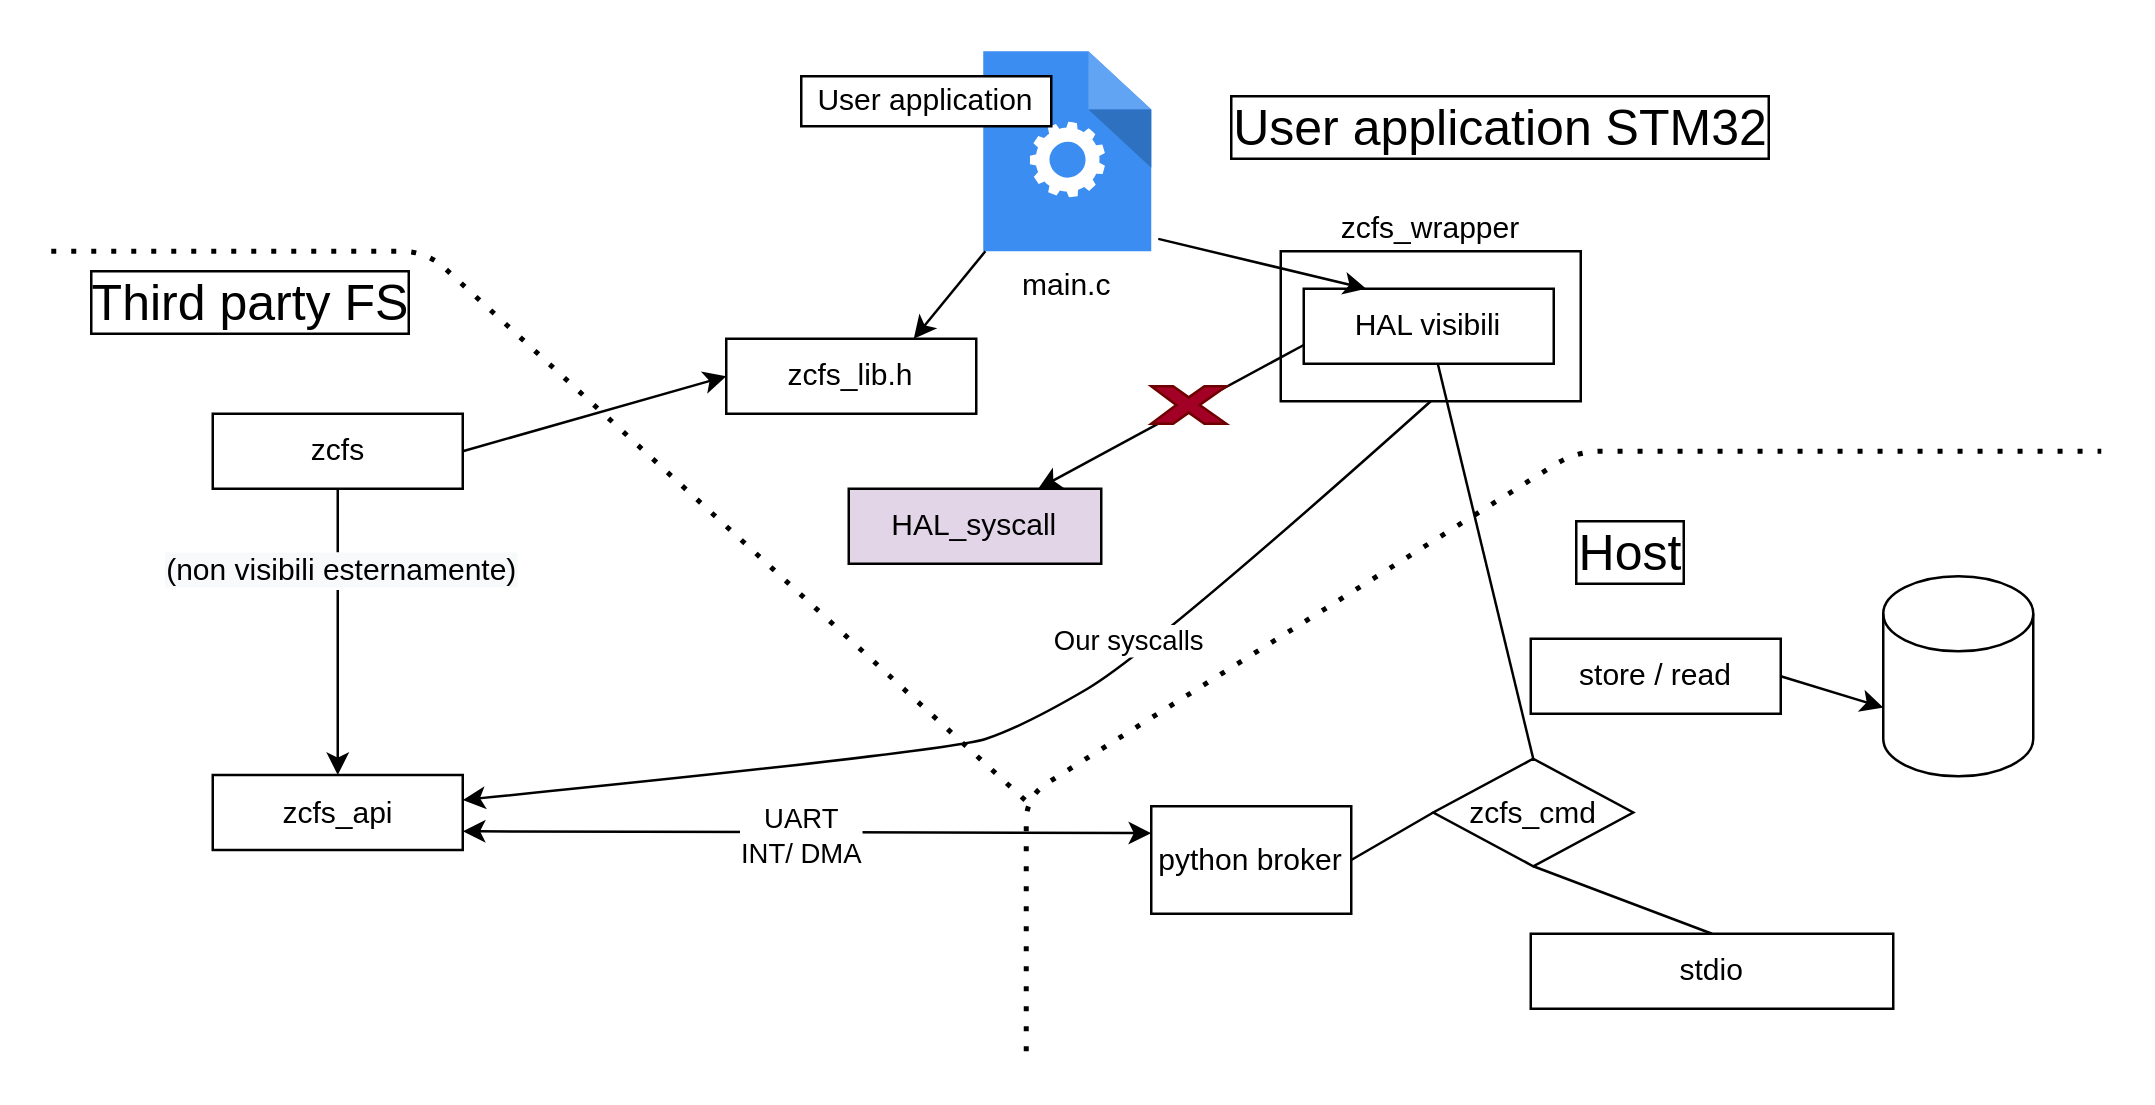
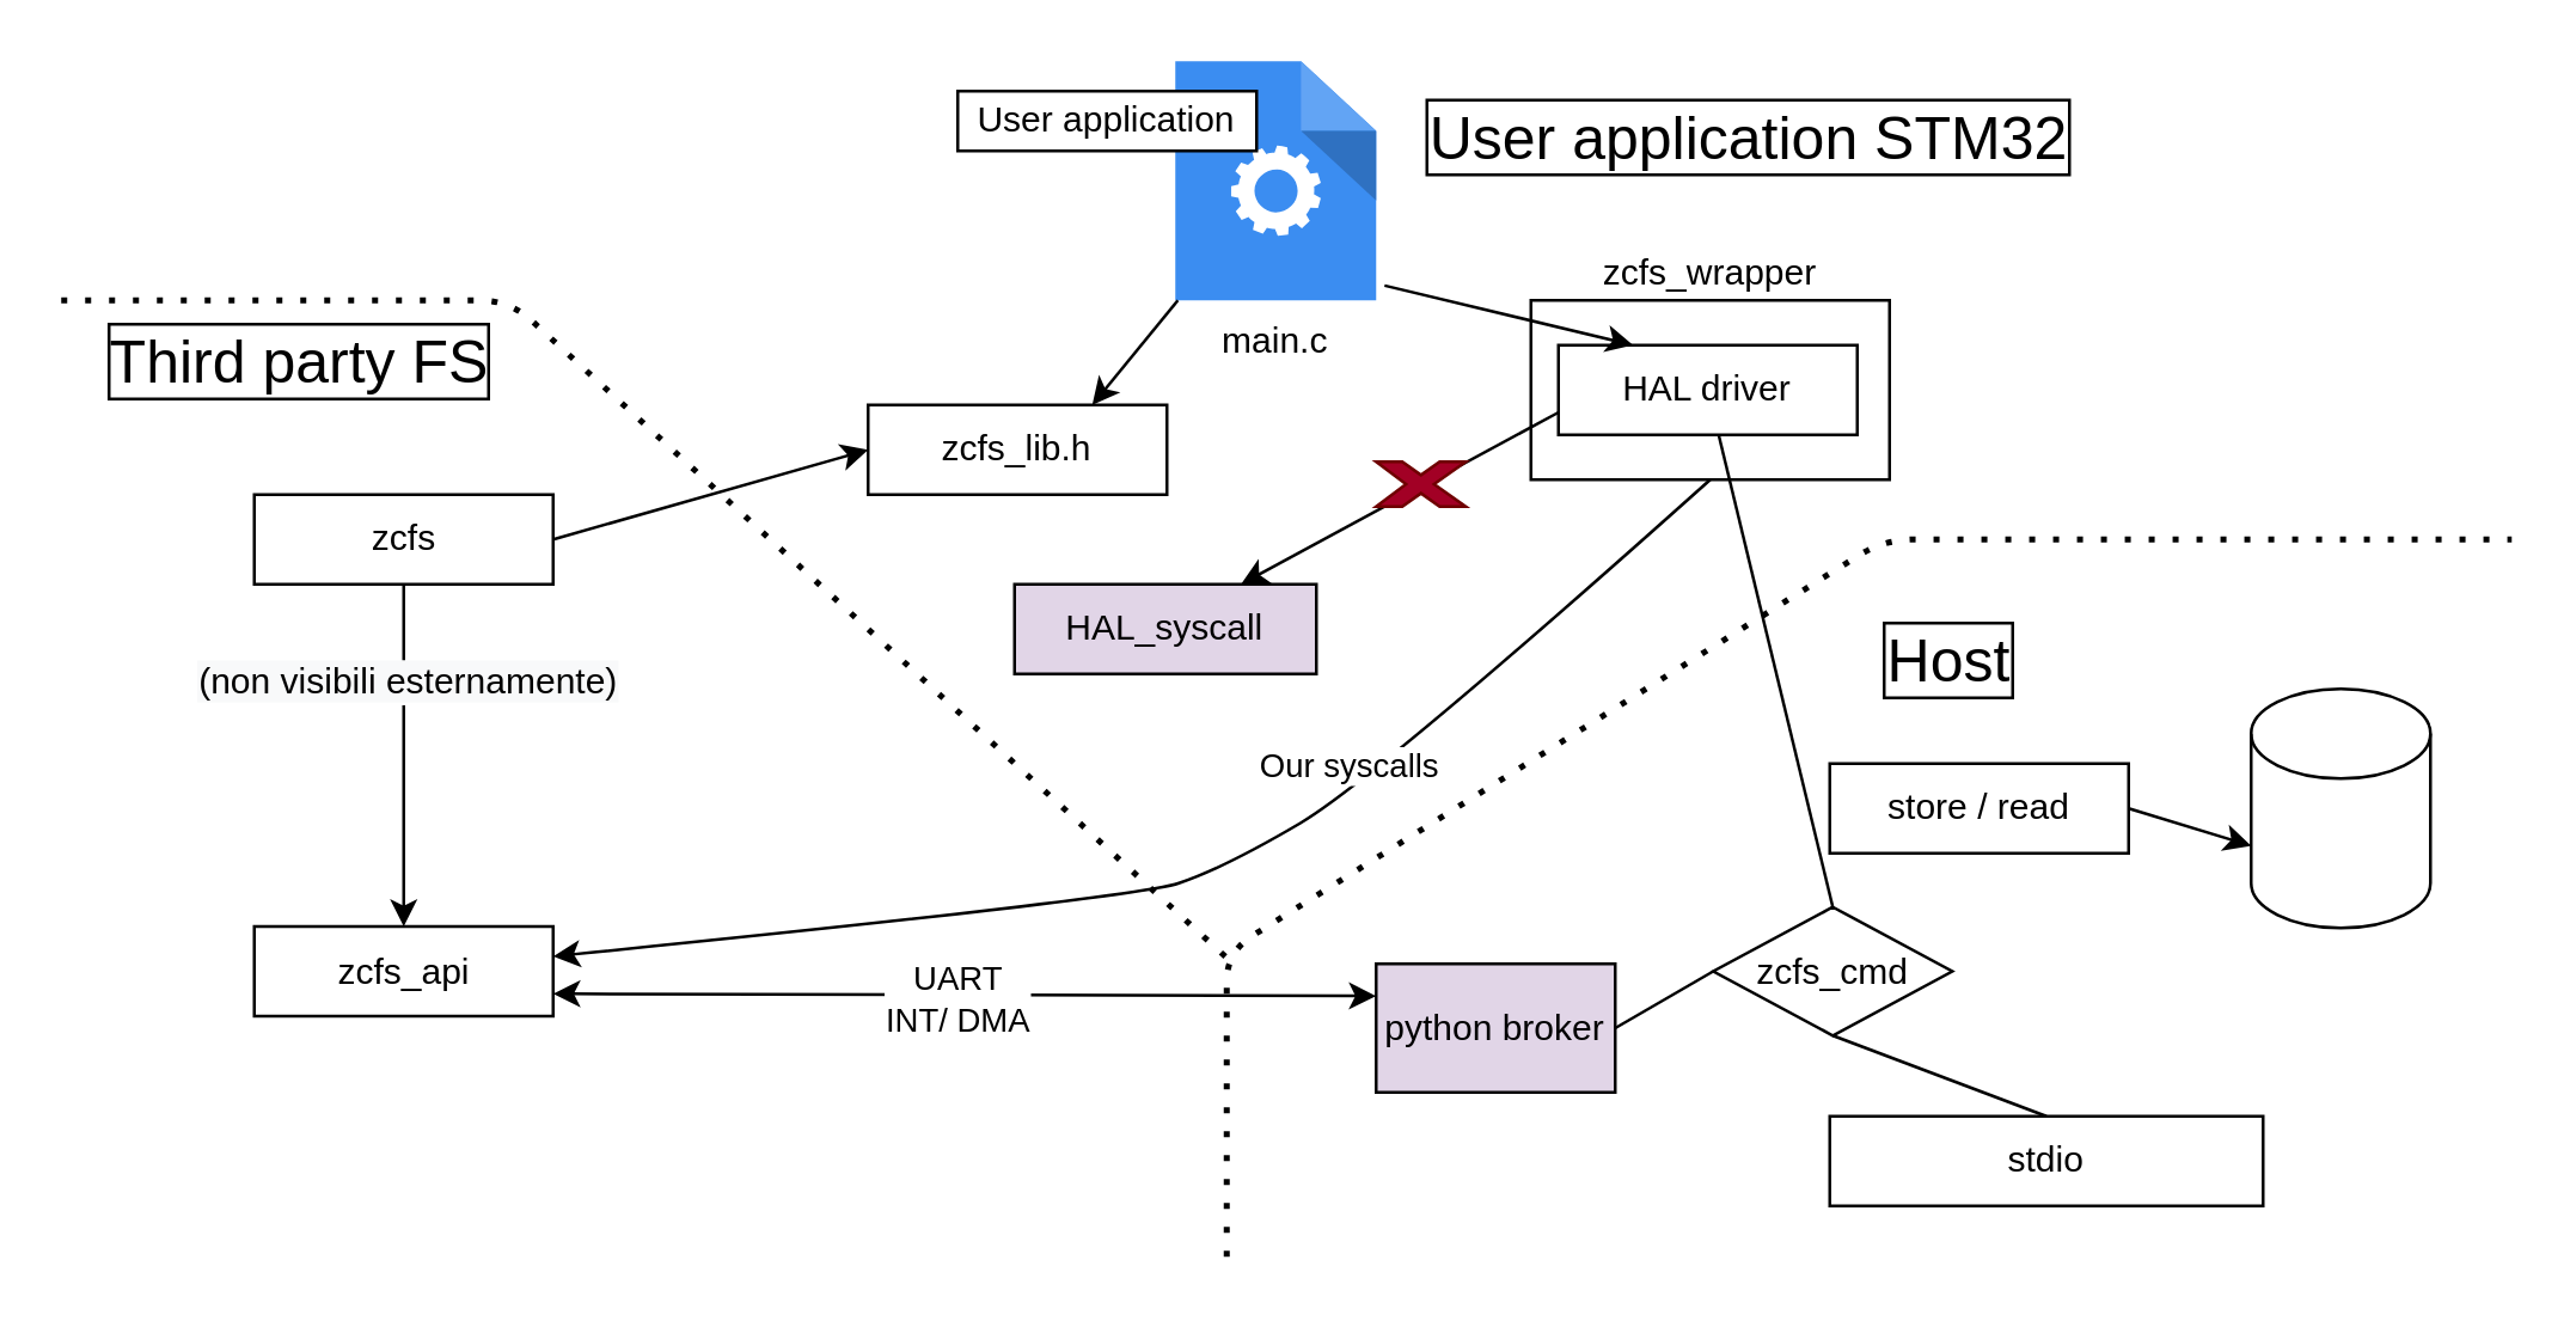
  <mxCell id="0" />
  <mxCell id="1" parent="0" />
  <mxCell id="2" value="main.c" style="html=1;aspect=fixed;strokeColor=none;shadow=0;align=center;verticalAlign=top;fillColor=#3B8DF1;shape=mxgraph.gcp2.process;labelPosition=center;verticalLabelPosition=bottom;" parent="1" vertex="1"><mxGeometry x="392.8" y="20" width="67.2" height="80" as="geometry" /></mxCell>
  <mxCell id="3" value="User application" style="rounded=0;whiteSpace=wrap;html=1;" parent="1" vertex="1"><mxGeometry x="320" y="30" width="100" height="20" as="geometry" /></mxCell>
  <mxCell id="4" value="zcfs_lib.h" style="rounded=0;whiteSpace=wrap;html=1;" parent="1" vertex="1"><mxGeometry x="290" y="135" width="100" height="30" as="geometry" /></mxCell>
  <mxCell id="5" value="zcfs_wrapper" style="rounded=0;whiteSpace=wrap;html=1;labelPosition=center;verticalLabelPosition=top;align=center;verticalAlign=bottom;" parent="1" vertex="1"><mxGeometry x="511.8" y="100" width="120" height="60" as="geometry" /></mxCell>
- <mxCell id="6" value="HAL visibili" style="rounded=0;whiteSpace=wrap;html=1;" parent="1" vertex="1"><mxGeometry x="521" y="115" width="100" height="30" as="geometry" /></mxCell>
+ <mxCell id="6" value="HAL driver" style="rounded=0;whiteSpace=wrap;html=1;" parent="1" vertex="1"><mxGeometry x="521" y="115" width="100" height="30" as="geometry" /></mxCell>
  <mxCell id="7" value="" style="endArrow=classic;html=1;entryX=0.25;entryY=0;entryDx=0;entryDy=0;exitX=1.042;exitY=0.938;exitDx=0;exitDy=0;exitPerimeter=0;" parent="1" target="6" edge="1" source="2"><mxGeometry width="50" height="50" relative="1" as="geometry"><mxPoint x="506.8" y="90" as="sourcePoint" /><mxPoint x="756.4" y="270" as="targetPoint" /></mxGeometry></mxCell>
  <mxCell id="8" value="" style="endArrow=classic;html=1;entryX=0.75;entryY=0;entryDx=0;entryDy=0;" parent="1" target="4" edge="1" source="2"><mxGeometry width="50" height="50" relative="1" as="geometry"><mxPoint x="399.6" y="100" as="sourcePoint" /><mxPoint x="434.6" y="130" as="targetPoint" /></mxGeometry></mxCell>
  <mxCell id="9" value="zcfs" style="rounded=0;whiteSpace=wrap;html=1;" parent="1" vertex="1"><mxGeometry x="84.6" y="165" width="100" height="30" as="geometry" /></mxCell>
  <mxCell id="10" value="" style="endArrow=classic;html=1;entryX=0;entryY=0.5;entryDx=0;entryDy=0;exitX=1;exitY=0.5;exitDx=0;exitDy=0;" parent="1" source="9" target="4" edge="1"><mxGeometry width="50" height="50" relative="1" as="geometry"><mxPoint x="289" y="225" as="sourcePoint" /><mxPoint x="614.4" y="90" as="targetPoint" /></mxGeometry></mxCell>
  <mxCell id="11" value="zcfs_api" style="rounded=0;whiteSpace=wrap;html=1;" parent="1" vertex="1"><mxGeometry x="84.6" y="309.5" width="100" height="30" as="geometry" /></mxCell>
  <mxCell id="12" value="" style="endArrow=classic;html=1;entryX=0.5;entryY=0;entryDx=0;entryDy=0;exitX=0.5;exitY=1;exitDx=0;exitDy=0;" parent="1" source="9" target="11" edge="1"><mxGeometry width="50" height="50" relative="1" as="geometry"><mxPoint x="144.6" y="190" as="sourcePoint" /><mxPoint x="90" y="255" as="targetPoint" /></mxGeometry></mxCell>
  <mxCell id="13" value="&lt;span style=&quot;font-size: 12px ; background-color: rgb(248 , 249 , 250)&quot;&gt;(non visibili esternamente)&lt;/span&gt;" style="edgeLabel;html=1;align=center;verticalAlign=middle;resizable=0;points=[];" vertex="1" connectable="0" parent="12"><mxGeometry x="-0.443" y="1" relative="1" as="geometry"><mxPoint as="offset" /></mxGeometry></mxCell>
  <mxCell id="14" value="HAL_syscall" style="rounded=0;whiteSpace=wrap;html=1;fillColor=#e1d5e7;" parent="1" vertex="1"><mxGeometry x="339" y="195" width="101" height="30" as="geometry" /></mxCell>
  <mxCell id="15" value="" style="endArrow=classic;html=1;entryX=0.75;entryY=0;entryDx=0;entryDy=0;exitX=0;exitY=0.75;exitDx=0;exitDy=0;" parent="1" source="6" target="14" edge="1"><mxGeometry width="50" height="50" relative="1" as="geometry"><mxPoint x="540" y="150" as="sourcePoint" /><mxPoint x="429" y="180" as="targetPoint" /></mxGeometry></mxCell>
  <mxCell id="16" value="" style="verticalLabelPosition=bottom;verticalAlign=top;html=1;shape=mxgraph.basic.x;fontColor=#ffffff;labelBackgroundColor=none;fillColor=#a20025;strokeColor=#6F0000;" parent="1" vertex="1"><mxGeometry x="460" y="154" width="30" height="15" as="geometry" /></mxCell>
  <mxCell id="17" value="" style="curved=1;endArrow=classic;html=1;fontColor=#FF3333;exitX=0.5;exitY=1;exitDx=0;exitDy=0;" parent="1" source="5" edge="1" target="11"><mxGeometry width="50" height="50" relative="1" as="geometry"><mxPoint x="379" y="230" as="sourcePoint" /><mxPoint x="190" y="310" as="targetPoint" /><Array as="points"><mxPoint x="460" y="260" /><mxPoint x="409" y="290" /><mxPoint x="379" y="300" /></Array></mxGeometry></mxCell>
  <mxCell id="18" value="Our syscalls" style="edgeLabel;html=1;align=center;verticalAlign=middle;resizable=0;points=[];" vertex="1" connectable="0" parent="17"><mxGeometry x="-0.437" y="2" relative="1" as="geometry"><mxPoint x="-31" y="12" as="offset" /></mxGeometry></mxCell>
- <mxCell id="19" value="python broker" style="rounded=0;whiteSpace=wrap;html=1;" parent="1" vertex="1"><mxGeometry x="460" y="322" width="80" height="43" as="geometry" /></mxCell>
+ <mxCell id="19" value="python broker" style="rounded=0;whiteSpace=wrap;html=1;fillColor=#e1d5e7;" parent="1" vertex="1"><mxGeometry x="460" y="322" width="80" height="43" as="geometry" /></mxCell>
  <mxCell id="20" value="&lt;font&gt;zcfs_cmd&lt;br&gt;&lt;/font&gt;" style="rhombus;whiteSpace=wrap;html=1;labelBackgroundColor=none;fontColor=#000000;" parent="1" vertex="1"><mxGeometry x="572.8" y="303" width="80" height="43" as="geometry" /></mxCell>
  <mxCell id="21" value="" style="endArrow=none;html=1;fontColor=#FF3333;entryX=0;entryY=0.5;entryDx=0;entryDy=0;exitX=1;exitY=0.5;exitDx=0;exitDy=0;" parent="1" source="19" target="20" edge="1"><mxGeometry width="50" height="50" relative="1" as="geometry"><mxPoint x="411.8" y="313" as="sourcePoint" /><mxPoint x="461.8" y="263" as="targetPoint" /></mxGeometry></mxCell>
  <mxCell id="22" value="" style="endArrow=none;html=1;fontColor=#FF3333;entryX=0.5;entryY=1;entryDx=0;entryDy=0;exitX=0.5;exitY=0;exitDx=0;exitDy=0;" parent="1" source="23" target="20" edge="1"><mxGeometry width="50" height="50" relative="1" as="geometry"><mxPoint x="661.8" y="463" as="sourcePoint" /><mxPoint x="461.8" y="263" as="targetPoint" /></mxGeometry></mxCell>
  <mxCell id="23" value="stdio" style="rounded=0;whiteSpace=wrap;html=1;" parent="1" vertex="1"><mxGeometry x="611.8" y="373" width="145" height="30" as="geometry" /></mxCell>
  <mxCell id="24" value="store / read" style="rounded=0;whiteSpace=wrap;html=1;" parent="1" vertex="1"><mxGeometry x="611.8" y="255" width="100" height="30" as="geometry" /></mxCell>
  <mxCell id="25" value="" style="endArrow=none;html=1;fontColor=#FF3333;exitX=0.5;exitY=0;exitDx=0;exitDy=0;" parent="1" source="20" target="6" edge="1"><mxGeometry width="50" height="50" relative="1" as="geometry"><mxPoint x="661.8" y="353" as="sourcePoint" /><mxPoint x="461.8" y="263" as="targetPoint" /></mxGeometry></mxCell>
  <mxCell id="26" value="&lt;font color=&quot;#ffffff&quot;&gt;zcfs&lt;/font&gt;" style="shape=cylinder3;whiteSpace=wrap;html=1;boundedLbl=1;backgroundOutline=1;size=15;labelBackgroundColor=none;fontColor=#FF3333;" parent="1" vertex="1"><mxGeometry x="752.8" y="230" width="60" height="80" as="geometry" /></mxCell>
  <mxCell id="27" value="" style="endArrow=classic;html=1;fontColor=#FF3333;exitX=1;exitY=0.5;exitDx=0;exitDy=0;entryX=0;entryY=0;entryDx=0;entryDy=52.5;entryPerimeter=0;" parent="1" source="24" target="26" edge="1"><mxGeometry width="50" height="50" relative="1" as="geometry"><mxPoint x="411.8" y="313" as="sourcePoint" /><mxPoint x="752.8" y="280" as="targetPoint" /></mxGeometry></mxCell>
  <mxCell id="28" value="" style="endArrow=none;dashed=1;html=1;dashPattern=1 3;strokeWidth=2;fontColor=#FF3333;" parent="1" edge="1"><mxGeometry width="50" height="50" relative="1" as="geometry"><mxPoint x="410" y="420" as="sourcePoint" /><mxPoint x="840" y="180" as="targetPoint" /><Array as="points"><mxPoint x="410" y="318" /><mxPoint x="630" y="180" /></Array></mxGeometry></mxCell>
  <mxCell id="29" value="" style="endArrow=none;dashed=1;html=1;dashPattern=1 3;strokeWidth=2;fontColor=#FF3333;" parent="1" edge="1"><mxGeometry width="50" height="50" relative="1" as="geometry"><mxPoint x="20" y="100" as="sourcePoint" /><mxPoint x="410" y="320" as="targetPoint" /><Array as="points"><mxPoint x="170" y="100" /></Array></mxGeometry></mxCell>
  <mxCell id="30" value="Host" style="text;html=1;strokeColor=none;fillColor=none;align=center;verticalAlign=middle;whiteSpace=wrap;rounded=0;labelBackgroundColor=none;fontSize=20;labelBorderColor=#000000;fontColor=#000000;" parent="1" vertex="1"><mxGeometry x="631.8" y="210" width="40" height="20" as="geometry" /></mxCell>
  <mxCell id="31" value="Third party FS" style="text;html=1;strokeColor=none;fillColor=none;align=center;verticalAlign=middle;whiteSpace=wrap;rounded=0;labelBackgroundColor=none;fontSize=20;labelBorderColor=#000000;fontColor=#000000;" parent="1" vertex="1"><mxGeometry x="30" y="110" width="140" height="20" as="geometry" /></mxCell>
- <mxCell id="32" value="User application STM32" style="text;html=1;strokeColor=none;fillColor=none;align=center;verticalAlign=middle;whiteSpace=wrap;rounded=0;labelBackgroundColor=none;fontSize=20;labelBorderColor=#000000;fontColor=#000000;" parent="1" vertex="1"><mxGeometry x="483" y="40" width="234" height="20" as="geometry" /></mxCell>
+ <mxCell id="32" value="User application STM32" style="text;html=1;strokeColor=none;fillColor=none;align=center;verticalAlign=middle;whiteSpace=wrap;rounded=0;labelBackgroundColor=none;fontSize=20;labelBorderColor=#000000;fontColor=#000000;" parent="1" vertex="1"><mxGeometry x="468" y="35" width="234" height="20" as="geometry" /></mxCell>
  <mxCell id="33" value="" style="endArrow=classic;startArrow=classic;html=1;exitX=1;exitY=0.75;exitDx=0;exitDy=0;entryX=0;entryY=0.25;entryDx=0;entryDy=0;" edge="1" parent="1" source="11" target="19"><mxGeometry width="50" height="50" relative="1" as="geometry"><mxPoint x="410" y="310" as="sourcePoint" /><mxPoint x="460" y="260" as="targetPoint" /></mxGeometry></mxCell>
  <mxCell id="34" value="UART&lt;br&gt;INT/ DMA" style="edgeLabel;html=1;align=center;verticalAlign=middle;resizable=0;points=[];" vertex="1" connectable="0" parent="33"><mxGeometry x="0.15" y="-1" relative="1" as="geometry"><mxPoint x="-23" as="offset" /></mxGeometry></mxCell>
